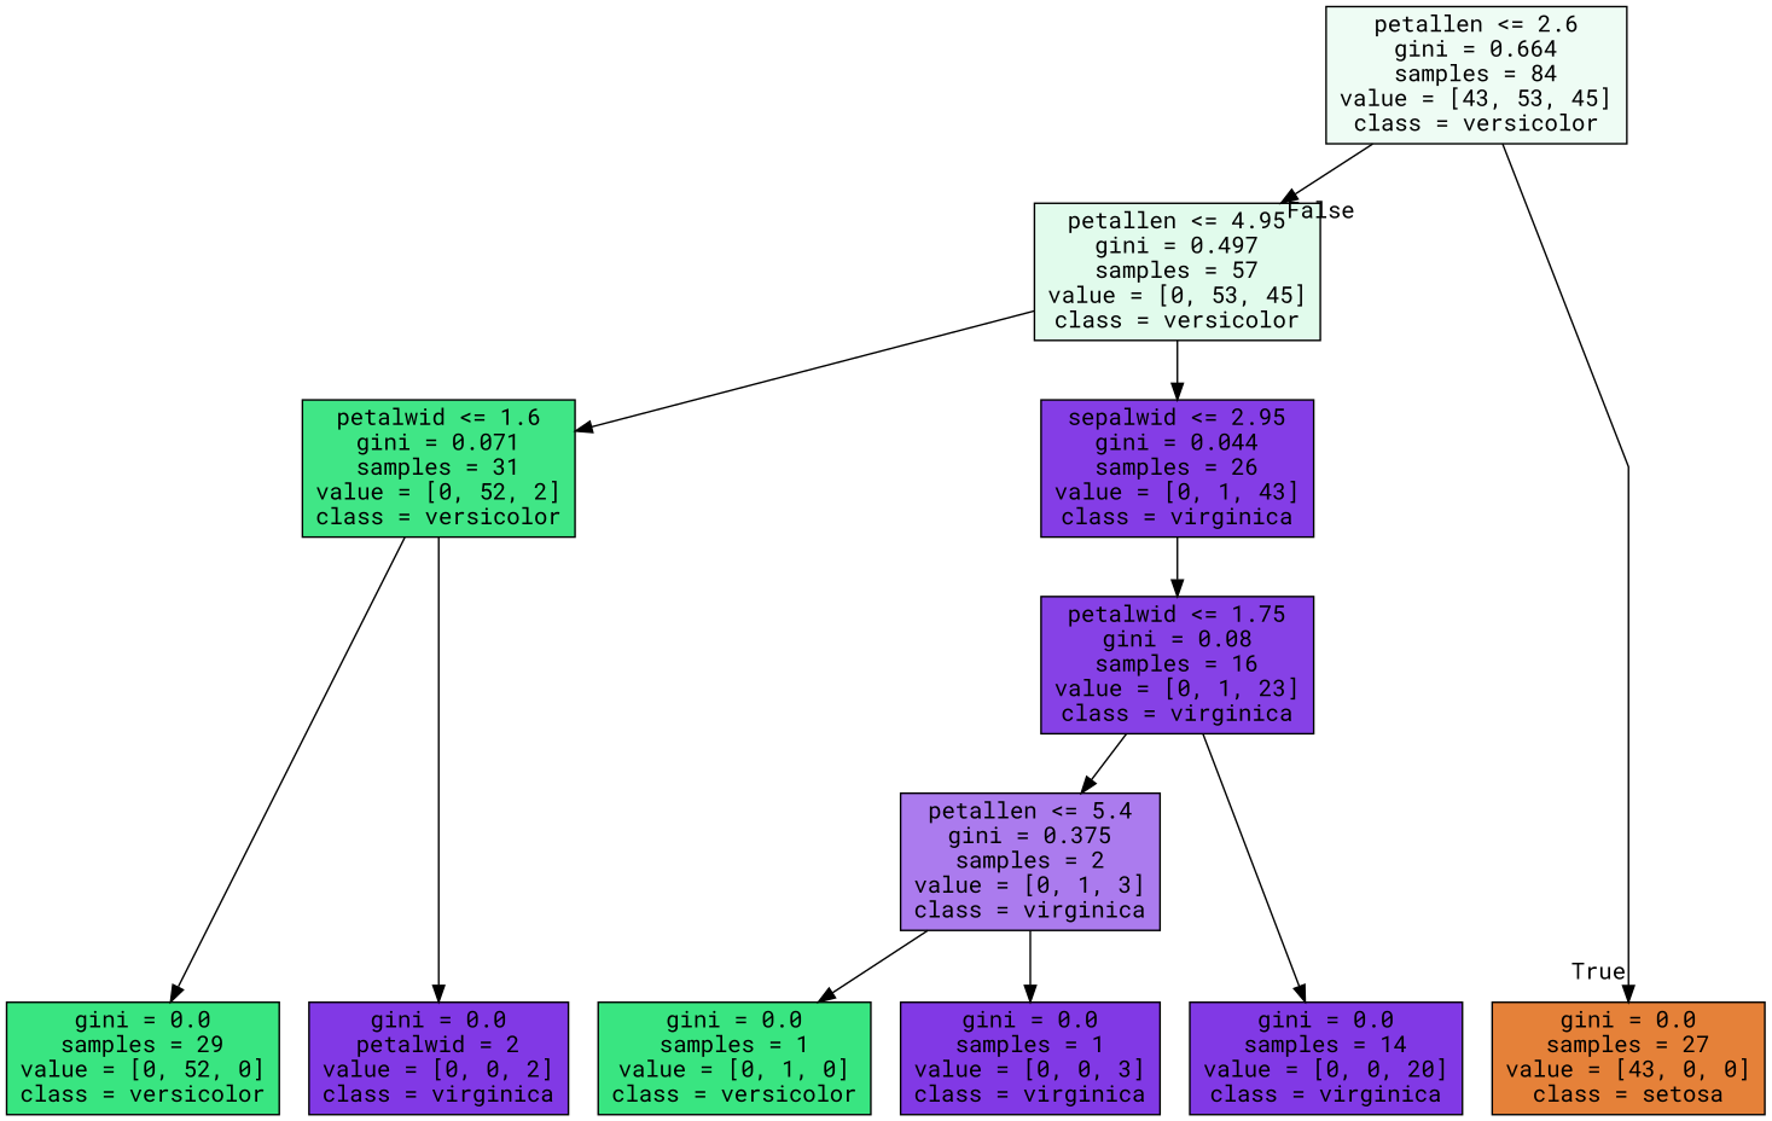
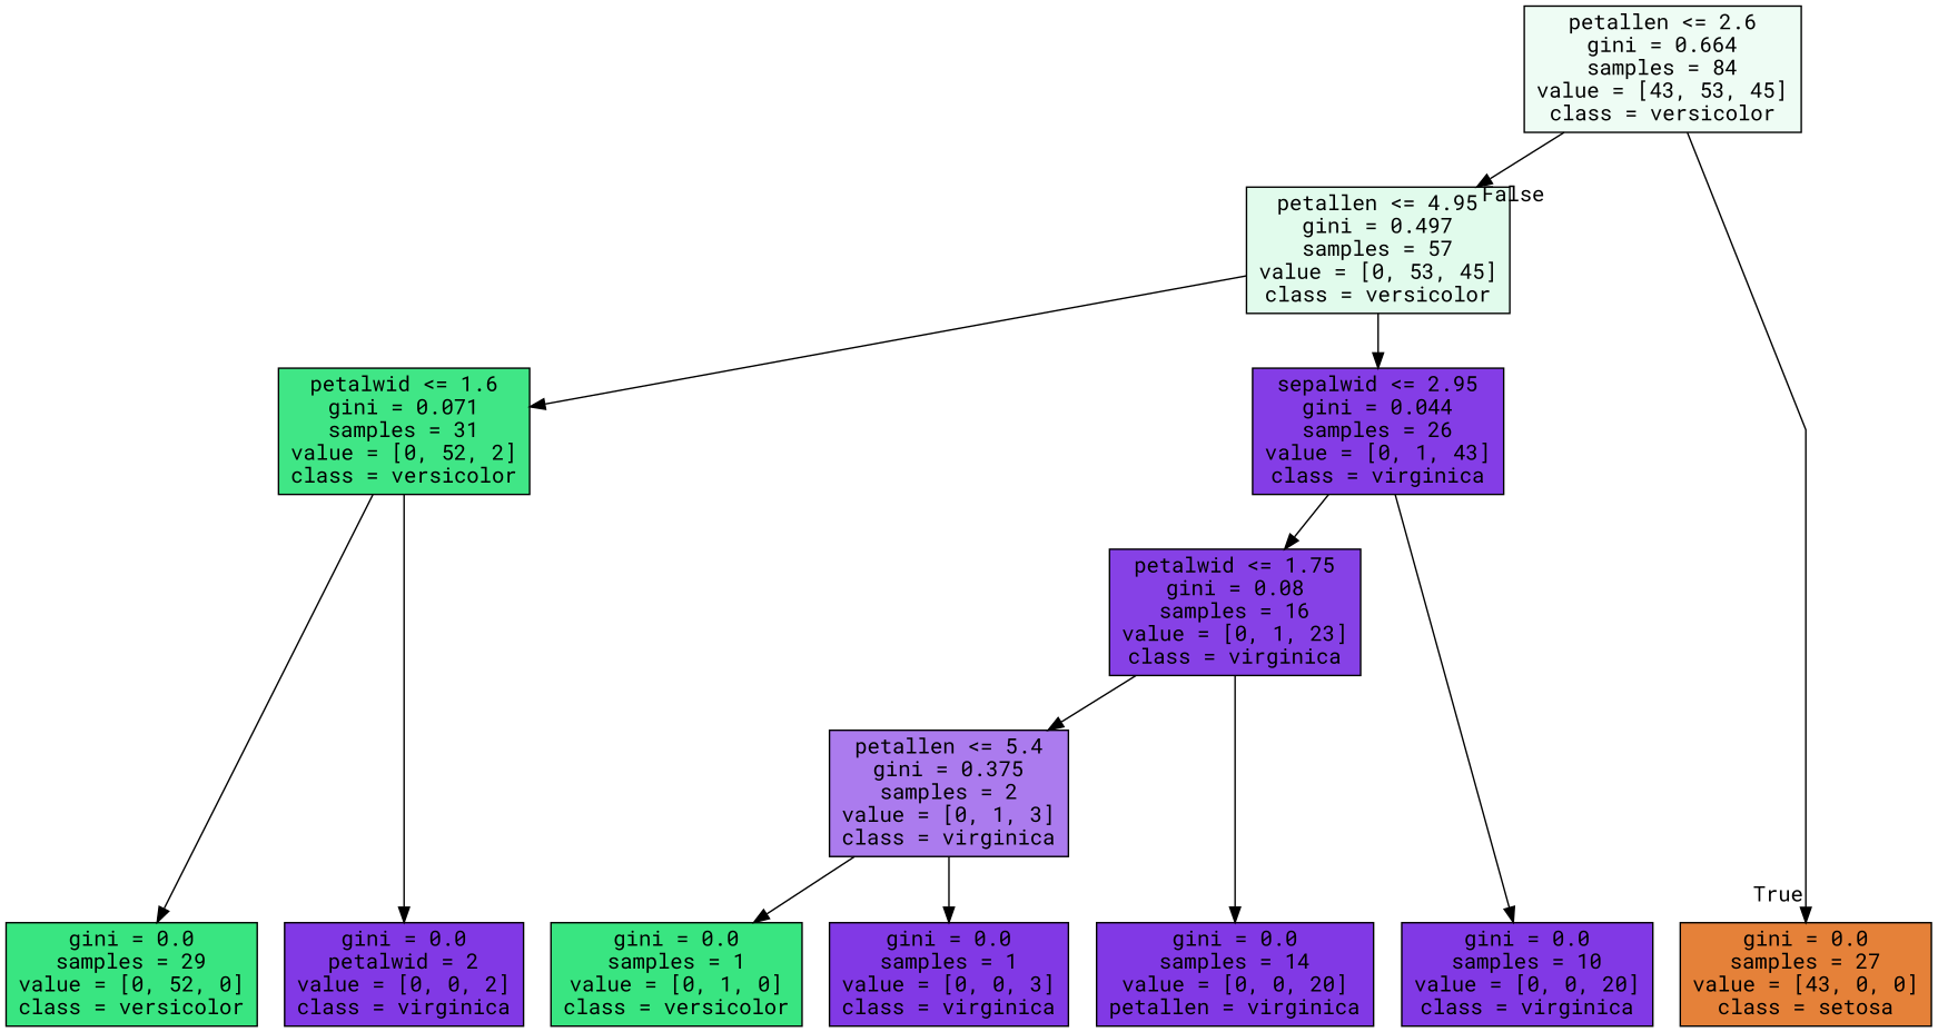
  digraph {
    fontname="Roboto Mono"
    ranksep=equally
    splines=polyline
    node [color=black fillcolor="#8139e5ff" fontname="Roboto Mono" shape=box style=filled]
    edge [fontname="Roboto Mono"]
    n1 [fillcolor="#39e58115" label="petallen <= 2.6\ngini = 0.664\nsamples = 84\nvalue = [43, 53, 45]\nclass = versicolor"]
    n2 [fillcolor="#39e58126" label="petallen <= 4.95\ngini = 0.497\nsamples = 57\nvalue = [0, 53, 45]\nclass = versicolor"]
    n3 [fillcolor="#39e581f5" label="petalwid <= 1.6\ngini = 0.071\nsamples = 31\nvalue = [0, 52, 2]\nclass = versicolor"]
    n4 [fillcolor="#8139e5f9" label="sepalwid <= 2.95\ngini = 0.044\nsamples = 26\nvalue = [0, 1, 43]\nclass = virginica"]
    n5 [fillcolor="#8139e5f4" label="petalwid <= 1.75\ngini = 0.08\nsamples = 16\nvalue = [0, 1, 23]\nclass = virginica"]
    n6 [fillcolor="#8139e5aa" label="petallen <= 5.4\ngini = 0.375\nsamples = 2\nvalue = [0, 1, 3]\nclass = virginica"]
    n7 [fillcolor="#e58139ff" label="gini = 0.0\nsamples = 27\nvalue = [43, 0, 0]\nclass = setosa"]
    n8 [fillcolor="#39e581ff" label="gini = 0.0\nsamples = 29\nvalue = [0, 52, 0]\nclass = versicolor"]
    n9 [label="gini = 0.0\npetalwid = 2\nvalue = [0, 0, 2]\nclass = virginica"]
+   n10 [label="gini = 0.0\nsamples = 10\nvalue = [0, 0, 20]\nclass = virginica"]
    n11 [fillcolor="#39e581ff" label="gini = 0.0\nsamples = 1\nvalue = [0, 1, 0]\nclass = versicolor"]
    n12 [label="gini = 0.0\nsamples = 1\nvalue = [0, 0, 3]\nclass = virginica"]
-   n13 [label="gini = 0.0\nsamples = 14\nvalue = [0, 0, 20]\nclass = virginica"]
+   n13 [label="gini = 0.0\nsamples = 14\nvalue = [0, 0, 20]\npetallen = virginica"]
    subgraph sub_1 {
      rank=same
      n1
    }
    subgraph sub_2 {
      rank=same
      n2
    }
    subgraph sub_3 {
      rank=same
      n3
      n4
    }
    subgraph sub_4 {
      rank=same
      n5
    }
    subgraph sub_5 {
      rank=same
      n6
    }
    subgraph sub_6 {
      rank=same
      n7
      n8
      n9
+     n10
      n11
      n12
      n13
    }
    n1 -> n2 [headlabel=False labelangle=-45 labeldistance=2.5]
    n1 -> n7 [headlabel=True labelangle=45 labeldistance=2.5]
    n2 -> n3
    n2 -> n4
    n3 -> n8
    n3 -> n9
    n4 -> n5
+   n4 -> n10
    n5 -> n6
    n5 -> n13
    n6 -> n11
    n6 -> n12
  }
